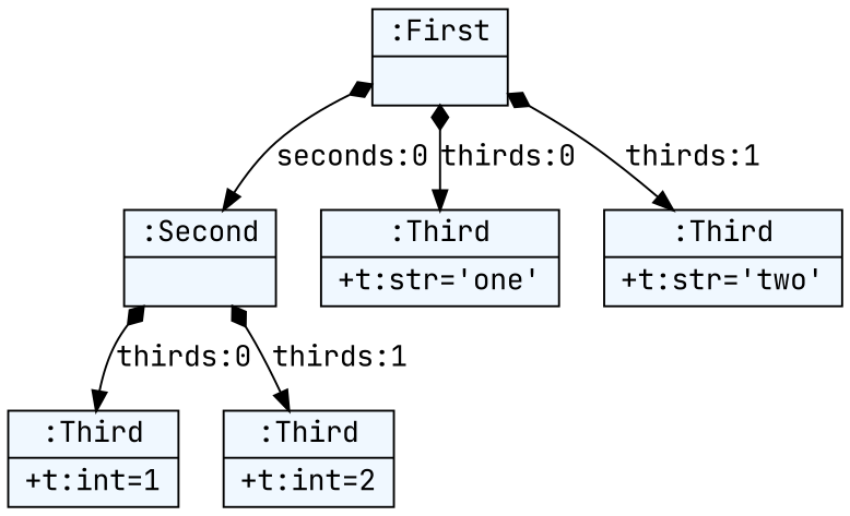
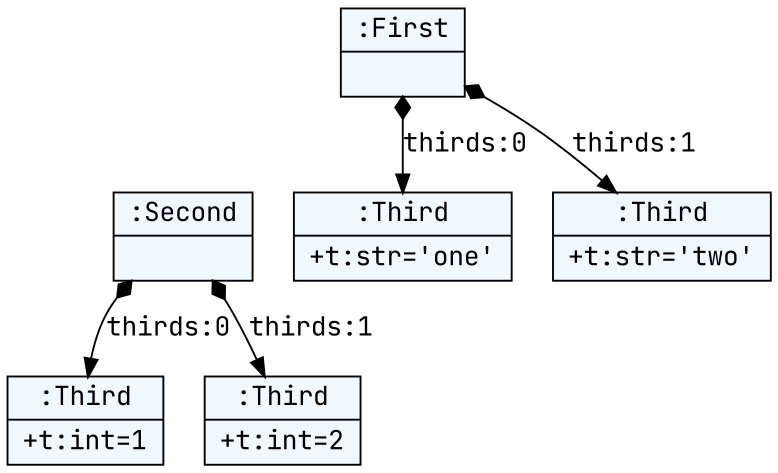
  digraph {
    fontname="JetBrains Mono"
    fontsize=8
    nodesep=0.3
    node [fillcolor=aliceblue shape=record style=filled fontname="JetBrains Mono"]
    edge [arrowtail=diamond dir=both fontname="JetBrains Mono"]
    n1 [label="{:First|}"]
    n2 [label="{:Second|}"]
    n3 [label="{:Third|+t:str='one'\l}"]
    n4 [label="{:Third|+t:str='two'\l}"]
    n5 [label="{:Third|+t:int=1\l}"]
    n6 [label="{:Third|+t:int=2\l}"]
-   n1 -> n2 [label="seconds:0"]
    n1 -> n3 [label="thirds:0"]
    n1 -> n4 [label="thirds:1"]
    n2 -> n5 [label="thirds:0"]
    n2 -> n6 [label="thirds:1"]
  }
